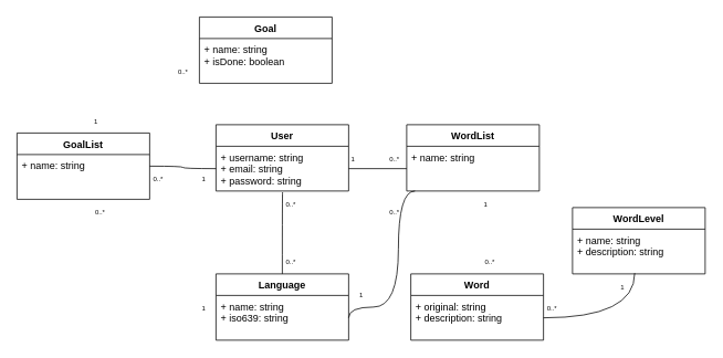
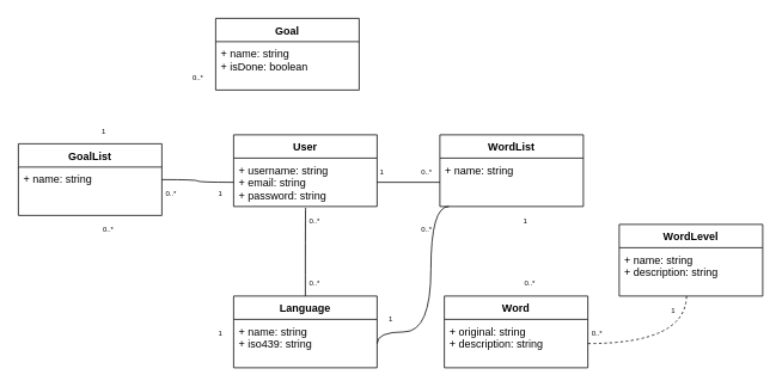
  <mxCell id="0" />
  <mxCell id="1" parent="0" />
  <mxCell id="2" value="User" style="swimlane;fontStyle=1;align=center;verticalAlign=top;childLayout=stackLayout;horizontal=1;startSize=26;horizontalStack=0;resizeParent=1;resizeParentMax=0;resizeLast=0;collapsible=1;marginBottom=0;" parent="1" vertex="1"><mxGeometry x="260" y="150" width="160" height="80" as="geometry" /></mxCell>
  <mxCell id="3" value="+ username: string&#10;+ email: string&#10;+ password: string" style="text;strokeColor=none;fillColor=none;align=left;verticalAlign=top;spacingLeft=4;spacingRight=4;overflow=hidden;rotatable=0;points=[[0,0.5],[1,0.5]];portConstraint=eastwest;" parent="2" vertex="1"><mxGeometry y="26" width="160" height="54" as="geometry" /></mxCell>
  <mxCell id="4" value="Word" style="swimlane;fontStyle=1;align=center;verticalAlign=top;childLayout=stackLayout;horizontal=1;startSize=26;horizontalStack=0;resizeParent=1;resizeParentMax=0;resizeLast=0;collapsible=1;marginBottom=0;" parent="1" vertex="1"><mxGeometry x="495" y="330" width="160" height="80" as="geometry" /></mxCell>
  <mxCell id="5" value="+ original: string&#10;+ description: string" style="text;strokeColor=none;fillColor=none;align=left;verticalAlign=top;spacingLeft=4;spacingRight=4;overflow=hidden;rotatable=0;points=[[0,0.5],[1,0.5]];portConstraint=eastwest;" parent="4" vertex="1"><mxGeometry y="26" width="160" height="54" as="geometry" /></mxCell>
  <mxCell id="6" value="WordLevel" style="swimlane;fontStyle=1;align=center;verticalAlign=top;childLayout=stackLayout;horizontal=1;startSize=26;horizontalStack=0;resizeParent=1;resizeParentMax=0;resizeLast=0;collapsible=1;marginBottom=0;" parent="1" vertex="1"><mxGeometry x="690" y="250" width="160" height="80" as="geometry" /></mxCell>
  <mxCell id="7" value="+ name: string&#10;+ description: string" style="text;strokeColor=none;fillColor=none;align=left;verticalAlign=top;spacingLeft=4;spacingRight=4;overflow=hidden;rotatable=0;points=[[0,0.5],[1,0.5]];portConstraint=eastwest;" parent="6" vertex="1"><mxGeometry y="26" width="160" height="54" as="geometry" /></mxCell>
  <mxCell id="8" value="Goal" style="swimlane;fontStyle=1;align=center;verticalAlign=top;childLayout=stackLayout;horizontal=1;startSize=26;horizontalStack=0;resizeParent=1;resizeParentMax=0;resizeLast=0;collapsible=1;marginBottom=0;" parent="1" vertex="1"><mxGeometry x="240" y="20" width="160" height="80" as="geometry" /></mxCell>
  <mxCell id="9" value="+ name: string&#10;+ isDone: boolean" style="text;strokeColor=none;fillColor=none;align=left;verticalAlign=top;spacingLeft=4;spacingRight=4;overflow=hidden;rotatable=0;points=[[0,0.5],[1,0.5]];portConstraint=eastwest;" parent="8" vertex="1"><mxGeometry y="26" width="160" height="54" as="geometry" /></mxCell>
  <mxCell id="10" value="GoalList" style="swimlane;fontStyle=1;align=center;verticalAlign=top;childLayout=stackLayout;horizontal=1;startSize=26;horizontalStack=0;resizeParent=1;resizeParentMax=0;resizeLast=0;collapsible=1;marginBottom=0;" parent="1" vertex="1"><mxGeometry x="20" y="160" width="160" height="80" as="geometry" /></mxCell>
  <mxCell id="11" value="+ name: string" style="text;strokeColor=none;fillColor=none;align=left;verticalAlign=top;spacingLeft=4;spacingRight=4;overflow=hidden;rotatable=0;points=[[0,0.5],[1,0.5]];portConstraint=eastwest;" parent="10" vertex="1"><mxGeometry y="26" width="160" height="54" as="geometry" /></mxCell>
  <mxCell id="12" value="WordList" style="swimlane;fontStyle=1;align=center;verticalAlign=top;childLayout=stackLayout;horizontal=1;startSize=26;horizontalStack=0;resizeParent=1;resizeParentMax=0;resizeLast=0;collapsible=1;marginBottom=0;" parent="1" vertex="1"><mxGeometry x="490" y="150" width="160" height="80" as="geometry" /></mxCell>
  <mxCell id="13" value="+ name: string" style="text;strokeColor=none;fillColor=none;align=left;verticalAlign=top;spacingLeft=4;spacingRight=4;overflow=hidden;rotatable=0;points=[[0,0.5],[1,0.5]];portConstraint=eastwest;" parent="12" vertex="1"><mxGeometry y="26" width="160" height="54" as="geometry" /></mxCell>
  <mxCell id="14" value="Language" style="swimlane;fontStyle=1;align=center;verticalAlign=top;childLayout=stackLayout;horizontal=1;startSize=26;horizontalStack=0;resizeParent=1;resizeParentMax=0;resizeLast=0;collapsible=1;marginBottom=0;" parent="1" vertex="1"><mxGeometry x="260" y="330" width="160" height="80" as="geometry" /></mxCell>
- <mxCell id="15" value="+ name: string&#10;+ iso639: string" style="text;strokeColor=none;fillColor=none;align=left;verticalAlign=top;spacingLeft=4;spacingRight=4;overflow=hidden;rotatable=0;points=[[0,0.5],[1,0.5]];portConstraint=eastwest;" parent="14" vertex="1"><mxGeometry y="26" width="160" height="54" as="geometry" /></mxCell>
+ <mxCell id="15" value="+ name: string&#10;+ iso439: string" style="text;strokeColor=none;fillColor=none;align=left;verticalAlign=top;spacingLeft=4;spacingRight=4;overflow=hidden;rotatable=0;points=[[0,0.5],[1,0.5]];portConstraint=eastwest;" parent="14" vertex="1"><mxGeometry y="26" width="160" height="54" as="geometry" /></mxCell>
  <mxCell id="16" style="edgeStyle=orthogonalEdgeStyle;html=1;exitX=1;exitY=0.5;exitDx=0;exitDy=0;endArrow=none;endFill=0;curved=1;" parent="1" source="3" edge="1"><mxGeometry relative="1" as="geometry"><mxPoint x="490" y="203" as="targetPoint" /></mxGeometry></mxCell>
  <mxCell id="17" value="&lt;font style=&quot;font-size: 8px;&quot;&gt;1&lt;/font&gt;" style="text;html=1;align=center;verticalAlign=middle;resizable=0;points=[];autosize=1;strokeColor=none;fillColor=none;" parent="1" vertex="1"><mxGeometry x="410" y="175" width="30" height="30" as="geometry" /></mxCell>
  <mxCell id="18" value="&lt;span style=&quot;font-size: 8px;&quot;&gt;0..*&lt;/span&gt;" style="text;html=1;align=center;verticalAlign=middle;resizable=0;points=[];autosize=1;strokeColor=none;fillColor=none;" parent="1" vertex="1"><mxGeometry x="455" y="175" width="40" height="30" as="geometry" /></mxCell>
  <mxCell id="19" value="" style="edgeStyle=orthogonalEdgeStyle;orthogonalLoop=1;jettySize=auto;html=1;fontSize=8;endArrow=none;endFill=0;curved=1;exitX=0.5;exitY=0;exitDx=0;exitDy=0;entryX=0.502;entryY=1.028;entryDx=0;entryDy=0;entryPerimeter=0;" parent="1" source="14" target="3" edge="1"><mxGeometry width="100" relative="1" as="geometry"><mxPoint x="400" y="270" as="sourcePoint" /><mxPoint x="340" y="250" as="targetPoint" /><Array as="points"><mxPoint x="340" y="233" /></Array></mxGeometry></mxCell>
  <mxCell id="20" value="&lt;span style=&quot;font-size: 8px;&quot;&gt;0..*&lt;/span&gt;" style="text;html=1;align=center;verticalAlign=middle;resizable=0;points=[];autosize=1;strokeColor=none;fillColor=none;" parent="1" vertex="1"><mxGeometry x="330" y="300" width="40" height="30" as="geometry" /></mxCell>
  <mxCell id="21" value="&lt;span style=&quot;font-size: 8px;&quot;&gt;0..*&lt;/span&gt;" style="text;html=1;align=center;verticalAlign=middle;resizable=0;points=[];autosize=1;strokeColor=none;fillColor=none;" parent="1" vertex="1"><mxGeometry x="330" y="230" width="40" height="30" as="geometry" /></mxCell>
  <mxCell id="22" value="&lt;span style=&quot;font-size: 8px;&quot;&gt;0..*&lt;/span&gt;" style="text;html=1;align=center;verticalAlign=middle;resizable=0;points=[];autosize=1;strokeColor=none;fillColor=none;" parent="1" vertex="1"><mxGeometry x="170" y="200" width="40" height="30" as="geometry" /></mxCell>
  <mxCell id="23" value="&lt;span style=&quot;font-size: 8px;&quot;&gt;1&lt;/span&gt;" style="text;html=1;align=center;verticalAlign=middle;resizable=0;points=[];autosize=1;strokeColor=none;fillColor=none;" parent="1" vertex="1"><mxGeometry x="230" y="200" width="30" height="30" as="geometry" /></mxCell>
  <mxCell id="24" value="&lt;span style=&quot;font-size: 8px;&quot;&gt;0..*&lt;/span&gt;" style="text;html=1;align=center;verticalAlign=middle;resizable=0;points=[];autosize=1;strokeColor=none;fillColor=none;" parent="1" vertex="1"><mxGeometry x="200" y="70" width="40" height="30" as="geometry" /></mxCell>
  <mxCell id="25" value="&lt;span style=&quot;font-size: 8px;&quot;&gt;1&lt;/span&gt;" style="text;html=1;align=center;verticalAlign=middle;resizable=0;points=[];autosize=1;strokeColor=none;fillColor=none;" parent="1" vertex="1"><mxGeometry x="100" y="130" width="30" height="30" as="geometry" /></mxCell>
  <mxCell id="26" style="edgeStyle=orthogonalEdgeStyle;curved=1;html=1;entryX=1;entryY=0.5;entryDx=0;entryDy=0;fontSize=8;endArrow=none;endFill=0;" parent="1" target="15" edge="1"><mxGeometry relative="1" as="geometry"><mxPoint x="500" y="230" as="sourcePoint" /><Array as="points"><mxPoint x="480" y="230" /><mxPoint x="480" y="370" /><mxPoint x="420" y="370" /></Array></mxGeometry></mxCell>
  <mxCell id="27" value="&lt;span style=&quot;font-size: 8px;&quot;&gt;1&lt;/span&gt;" style="text;html=1;align=center;verticalAlign=middle;resizable=0;points=[];autosize=1;strokeColor=none;fillColor=none;" parent="1" vertex="1"><mxGeometry x="420" y="340" width="30" height="30" as="geometry" /></mxCell>
  <mxCell id="28" value="&lt;span style=&quot;font-size: 8px;&quot;&gt;0..*&lt;/span&gt;" style="text;html=1;align=center;verticalAlign=middle;resizable=0;points=[];autosize=1;strokeColor=none;fillColor=none;" parent="1" vertex="1"><mxGeometry x="455" y="240" width="40" height="30" as="geometry" /></mxCell>
- <mxCell id="29" style="edgeStyle=orthogonalEdgeStyle;curved=1;html=1;entryX=0.469;entryY=0.983;entryDx=0;entryDy=0;entryPerimeter=0;fontSize=8;endArrow=none;endFill=0;" parent="1" source="5" target="7" edge="1"><mxGeometry relative="1" as="geometry" /></mxCell>
+ <mxCell id="29" style="edgeStyle=orthogonalEdgeStyle;curved=1;html=1;entryX=0.469;entryY=0.983;entryDx=0;entryDy=0;entryPerimeter=0;fontSize=8;endArrow=none;endFill=0;dashed=1;" parent="1" source="5" target="7" edge="1"><mxGeometry relative="1" as="geometry" /></mxCell>
  <mxCell id="30" value="&lt;span style=&quot;font-size: 8px;&quot;&gt;1&lt;/span&gt;" style="text;html=1;align=center;verticalAlign=middle;resizable=0;points=[];autosize=1;strokeColor=none;fillColor=none;" parent="1" vertex="1"><mxGeometry x="735" y="330" width="30" height="30" as="geometry" /></mxCell>
  <mxCell id="31" value="&lt;span style=&quot;font-size: 8px;&quot;&gt;0..*&lt;/span&gt;" style="text;html=1;align=center;verticalAlign=middle;resizable=0;points=[];autosize=1;strokeColor=none;fillColor=none;" parent="1" vertex="1"><mxGeometry x="645" y="355" width="40" height="30" as="geometry" /></mxCell>
  <mxCell id="32" value="&lt;span style=&quot;font-size: 8px;&quot;&gt;0..*&lt;/span&gt;" style="text;html=1;align=center;verticalAlign=middle;resizable=0;points=[];autosize=1;strokeColor=none;fillColor=none;" parent="1" vertex="1"><mxGeometry x="570" y="300" width="40" height="30" as="geometry" /></mxCell>
  <mxCell id="33" value="&lt;span style=&quot;font-size: 8px;&quot;&gt;1&lt;/span&gt;" style="text;html=1;align=center;verticalAlign=middle;resizable=0;points=[];autosize=1;strokeColor=none;fillColor=none;" parent="1" vertex="1"><mxGeometry x="570" y="230" width="30" height="30" as="geometry" /></mxCell>
  <mxCell id="34" style="edgeStyle=orthogonalEdgeStyle;curved=1;html=1;exitX=0;exitY=0.5;exitDx=0;exitDy=0;entryX=1;entryY=0.5;entryDx=0;entryDy=0;fontSize=8;endArrow=none;endFill=0;" parent="1" source="3" target="10" edge="1"><mxGeometry relative="1" as="geometry" /></mxCell>
  <mxCell id="35" value="&lt;span style=&quot;font-size: 8px;&quot;&gt;1&lt;/span&gt;" style="text;html=1;align=center;verticalAlign=middle;resizable=0;points=[];autosize=1;strokeColor=none;fillColor=none;" parent="1" vertex="1"><mxGeometry x="230" y="355" width="30" height="30" as="geometry" /></mxCell>
  <mxCell id="36" value="&lt;span style=&quot;font-size: 8px;&quot;&gt;0..*&lt;/span&gt;" style="text;html=1;align=center;verticalAlign=middle;resizable=0;points=[];autosize=1;strokeColor=none;fillColor=none;" parent="1" vertex="1"><mxGeometry x="100" y="240" width="40" height="30" as="geometry" /></mxCell>
